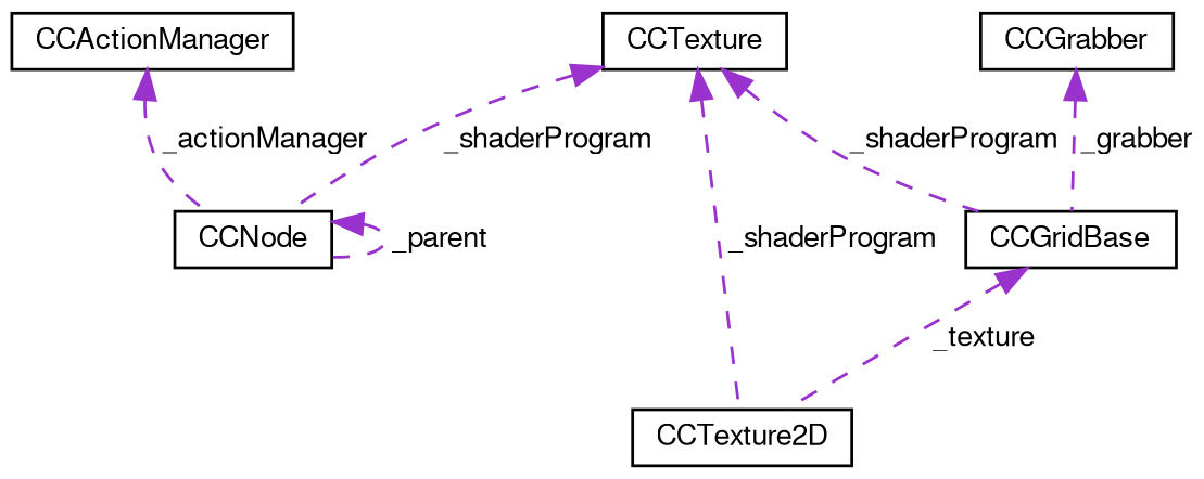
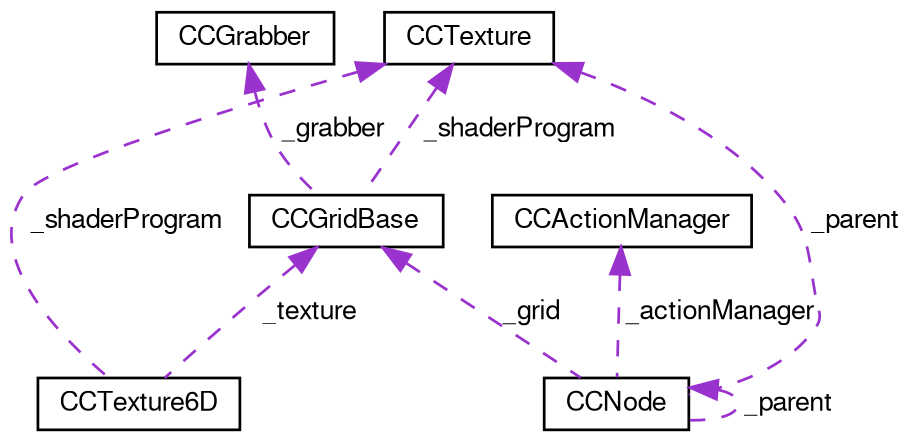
  digraph {
    node [color=black fontname=FreeSans fontsize=10 shape=record]
    edge [color=darkorchid3 dir=back fontname=FreeSans fontsize=10 labelfontname=FreeSans labelfontsize=10 style=dashed]
    n1 [height=0.2 label=CCNode width=0.4]
    n2 [height=0.2 label=CCGridBase width=0.4]
-   n3 [height=0.2 label=CCTexture2D width=0.4]
+   n3 [height=0.2 label=CCTexture6D width=0.4]
    n4 [height=0.2 label=CCGrabber width=0.4]
    n5 [height=0.2 label=CCTexture width=0.4]
    n6 [height=0.2 label=CCActionManager width=0.4]
    n1 -> n1 [label=" _parent"]
+   n2 -> n1 [label=" _grid"]
    n2 -> n3 [label=" _texture"]
    n4 -> n2 [label=" _grabber"]
-   n5 -> n1 [label=" _shaderProgram"]
+   n5 -> n1 [label=" _parent"]
    n5 -> n2 [label=" _shaderProgram"]
    n5 -> n3 [label=" _shaderProgram"]
    n6 -> n1 [label=" _actionManager"]
  }
